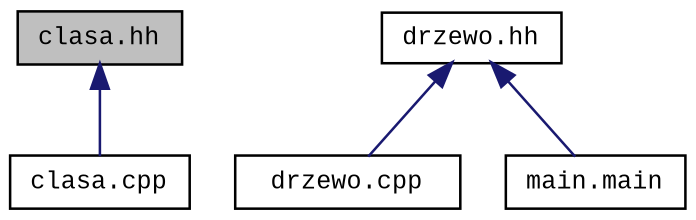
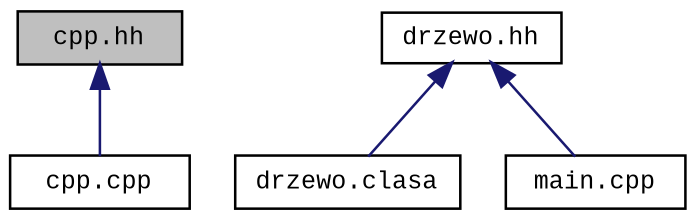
  digraph {
    fontname="Liberation Mono"
    node [color=black fillcolor=white fontname="Liberation Mono" fontsize=10 shape=record style=filled]
    edge [color=midnightblue dir=back fontname="Liberation Mono" fontsize=10 labelfontname=Helvetica labelfontsize=10 style=solid]
-   n1 [fillcolor=grey75 fontcolor=black height=0.2 label="clasa.hh" width=0.4]
-   n2 [height=0.2 label="clasa.cpp" width=0.4]
+   n1 [fillcolor=grey75 fontcolor=black height=0.2 label="cpp.hh" width=0.4]
+   n2 [height=0.2 label="cpp.cpp" width=0.4]
    n3 [height=0.2 label="drzewo.hh" width=0.4]
-   n4 [height=0.2 label="drzewo.cpp" width=0.4]
-   n5 [height=0.2 label="main.main" width=0.4]
+   n4 [height=0.2 label="drzewo.clasa" width=0.4]
+   n5 [height=0.2 label="main.cpp" width=0.4]
    n1 -> n2
    n3 -> n4
    n3 -> n5
  }
